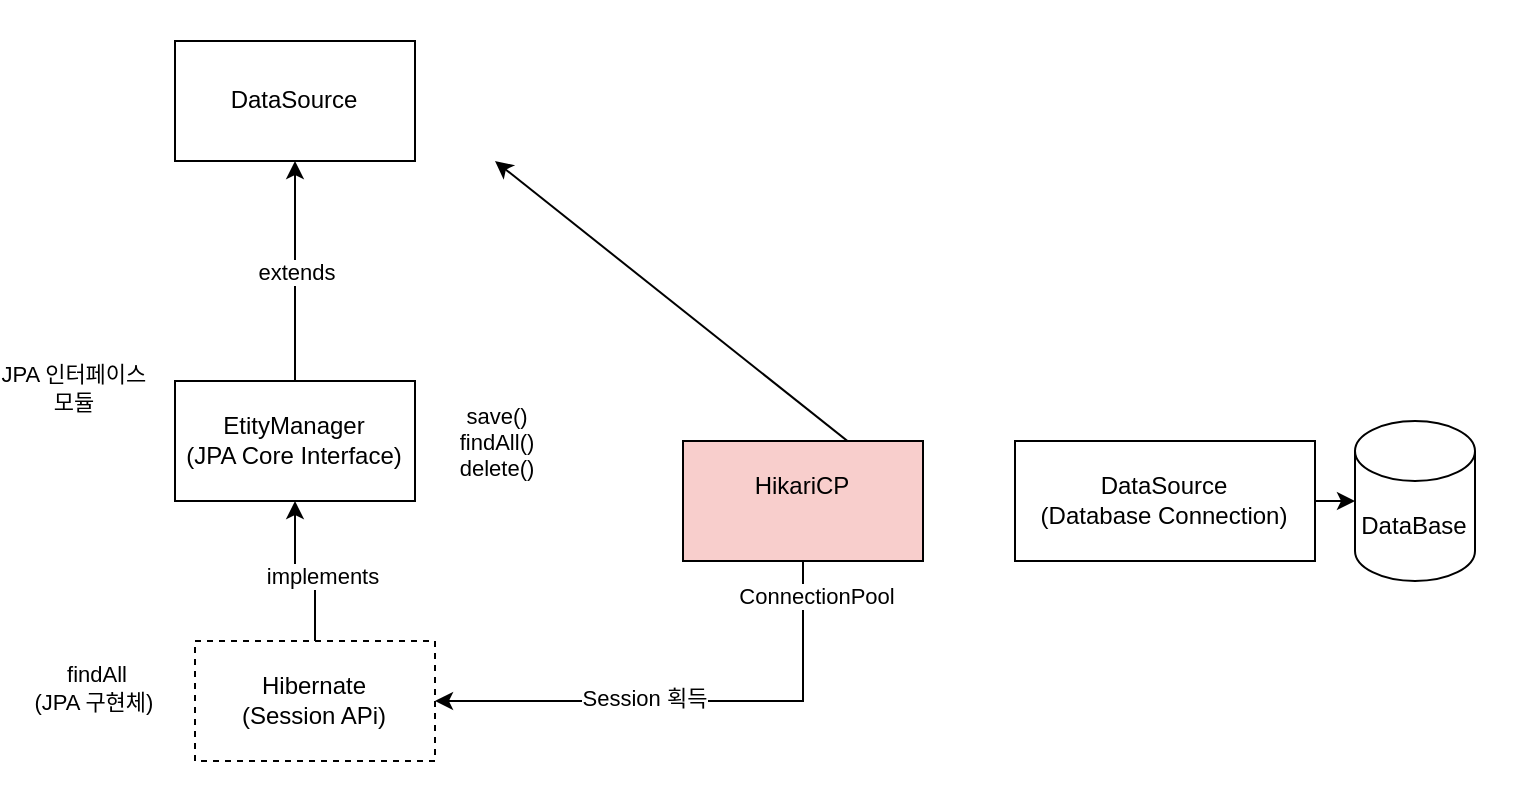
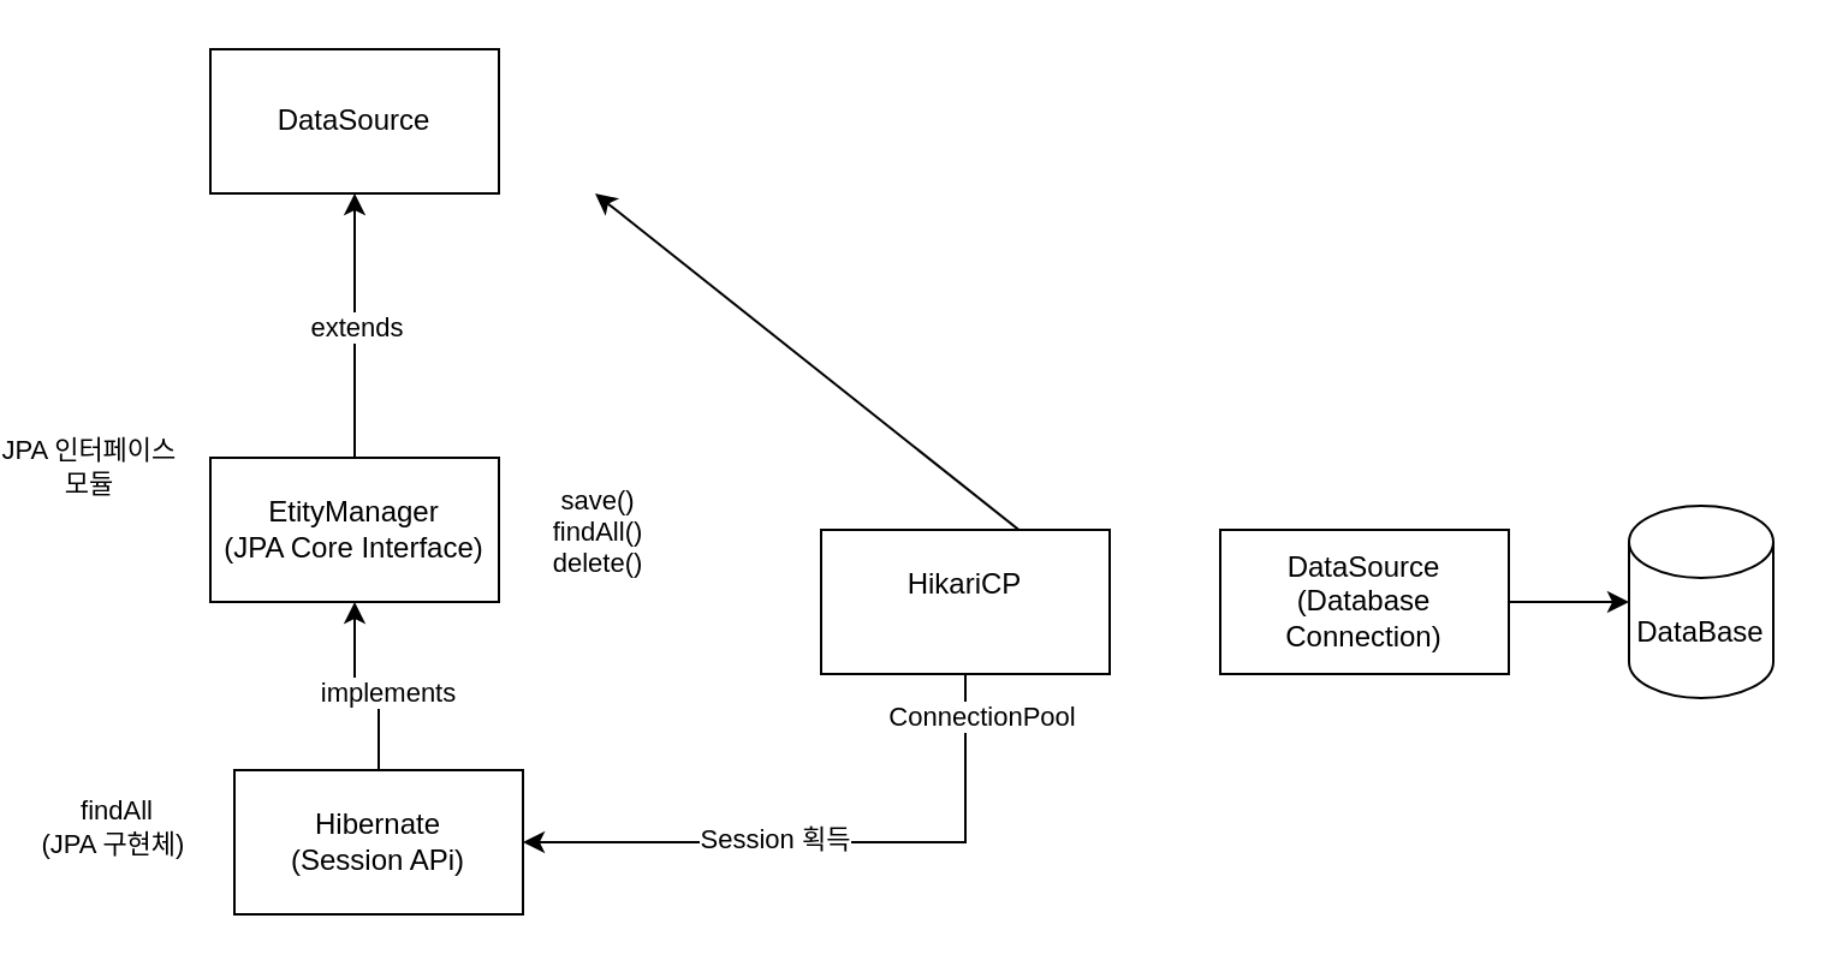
  <mxCell id="0" />
  <mxCell id="1" parent="0" />
  <mxCell id="2" value="DataBase" style="shape=cylinder3;whiteSpace=wrap;html=1;boundedLbl=1;backgroundOutline=1;size=15;" vertex="1" parent="1"><mxGeometry x="610" y="210" width="60" height="80" as="geometry" /></mxCell>
  <mxCell id="3" value="DataSource" style="rounded=0;whiteSpace=wrap;html=1;" vertex="1" parent="1"><mxGeometry x="20" y="20" width="120" height="60" as="geometry" /></mxCell>
  <mxCell id="4" value="EtityManager&lt;div&gt;(JPA Core Interface&lt;span style=&quot;background-color: initial;&quot;&gt;)&lt;/span&gt;&lt;/div&gt;" style="rounded=0;whiteSpace=wrap;html=1;" vertex="1" parent="1"><mxGeometry x="20" y="190" width="120" height="60" as="geometry" /></mxCell>
  <mxCell id="5" value="" style="endArrow=classic;html=1;rounded=0;" edge="1" parent="1" source="4" target="3"><mxGeometry relative="1" as="geometry"><mxPoint x="280" y="320" as="sourcePoint" /><mxPoint x="380" y="320" as="targetPoint" /></mxGeometry></mxCell>
  <mxCell id="6" value="extends" style="edgeLabel;resizable=0;html=1;;align=center;verticalAlign=middle;" connectable="0" vertex="1" parent="5"><mxGeometry relative="1" as="geometry" /></mxCell>
  <mxCell id="7" style="edgeStyle=orthogonalEdgeStyle;rounded=0;orthogonalLoop=1;jettySize=auto;html=1;exitX=0.5;exitY=0;exitDx=0;exitDy=0;entryX=0.5;entryY=1;entryDx=0;entryDy=0;" edge="1" parent="1" source="9" target="4"><mxGeometry relative="1" as="geometry" /></mxCell>
  <mxCell id="8" value="implements" style="edgeLabel;html=1;align=center;verticalAlign=middle;resizable=0;points=[];" vertex="1" connectable="0" parent="7"><mxGeometry x="-0.175" y="-3" relative="1" as="geometry"><mxPoint as="offset" /></mxGeometry></mxCell>
- <mxCell id="9" value="Hibernate&lt;div&gt;(Session APi)&lt;/div&gt;" style="rounded=0;whiteSpace=wrap;html=1;dashed=1;" vertex="1" parent="1"><mxGeometry x="30" y="320" width="120" height="60" as="geometry" /></mxCell>
+ <mxCell id="9" value="Hibernate&lt;div&gt;(Session APi)&lt;/div&gt;" style="rounded=0;whiteSpace=wrap;html=1;" vertex="1" parent="1"><mxGeometry x="30" y="320" width="120" height="60" as="geometry" /></mxCell>
  <mxCell id="10" value="save()&lt;div&gt;findAll()&lt;/div&gt;&lt;div&gt;delete()&lt;/div&gt;" style="edgeLabel;html=1;align=center;verticalAlign=middle;resizable=0;points=[];" vertex="1" connectable="0" parent="1"><mxGeometry x="180" y="220" as="geometry" /></mxCell>
  <mxCell id="11" value="findAll&lt;div&gt;(JPA 구현체)&amp;nbsp;&lt;/div&gt;" style="edgeLabel;html=1;align=center;verticalAlign=middle;resizable=0;points=[];" vertex="1" connectable="0" parent="1"><mxGeometry x="190" y="230" as="geometry"><mxPoint x="-210" y="113" as="offset" /></mxGeometry></mxCell>
  <mxCell id="12" value="JPA 인터페이스&amp;nbsp;&lt;div&gt;모듈&amp;nbsp;&lt;/div&gt;" style="edgeLabel;html=1;align=center;verticalAlign=middle;resizable=0;points=[];" vertex="1" connectable="0" parent="1"><mxGeometry x="180" y="80" as="geometry"><mxPoint x="-210" y="113" as="offset" /></mxGeometry></mxCell>
- <mxCell id="13" value="DataSource&lt;div&gt;(Database Connection)&lt;/div&gt;" style="rounded=0;whiteSpace=wrap;html=1;" vertex="1" parent="1"><mxGeometry x="440" y="220" width="150" height="60" as="geometry" /></mxCell>
+ <mxCell id="13" value="DataSource&lt;div&gt;(Database Connection)&lt;/div&gt;" style="rounded=0;whiteSpace=wrap;html=1;" vertex="1" parent="1"><mxGeometry x="440" y="220" width="120" height="60" as="geometry" /></mxCell>
  <mxCell id="14" style="edgeStyle=orthogonalEdgeStyle;rounded=0;orthogonalLoop=1;jettySize=auto;html=1;exitX=1;exitY=0.5;exitDx=0;exitDy=0;" edge="1" parent="1" source="17" target="12"><mxGeometry relative="1" as="geometry" /></mxCell>
  <mxCell id="15" style="edgeStyle=orthogonalEdgeStyle;rounded=0;orthogonalLoop=1;jettySize=auto;html=1;exitX=0.5;exitY=1;exitDx=0;exitDy=0;entryX=1;entryY=0.5;entryDx=0;entryDy=0;" edge="1" parent="1" source="17" target="9"><mxGeometry relative="1" as="geometry" /></mxCell>
  <mxCell id="16" value="Session 획득" style="edgeLabel;html=1;align=center;verticalAlign=middle;resizable=0;points=[];" vertex="1" connectable="0" parent="15"><mxGeometry x="0.181" y="-2" relative="1" as="geometry"><mxPoint as="offset" /></mxGeometry></mxCell>
- <mxCell id="17" value="HikariCP&lt;div&gt;&lt;br&gt;&lt;/div&gt;" style="rounded=0;whiteSpace=wrap;html=1;fillColor=#f8cecc;" vertex="1" parent="1"><mxGeometry x="274" y="220" width="120" height="60" as="geometry" /></mxCell>
+ <mxCell id="17" value="HikariCP&lt;div&gt;&lt;br&gt;&lt;/div&gt;" style="rounded=0;whiteSpace=wrap;html=1;" vertex="1" parent="1"><mxGeometry x="274" y="220" width="120" height="60" as="geometry" /></mxCell>
  <mxCell id="18" value="ConnectionPool" style="edgeLabel;html=1;align=center;verticalAlign=middle;resizable=0;points=[];" vertex="1" connectable="0" parent="1"><mxGeometry x="340" y="297" as="geometry" /></mxCell>
  <mxCell id="19" style="edgeStyle=orthogonalEdgeStyle;rounded=0;orthogonalLoop=1;jettySize=auto;html=1;exitX=1;exitY=0.5;exitDx=0;exitDy=0;entryX=0;entryY=0.5;entryDx=0;entryDy=0;entryPerimeter=0;" edge="1" parent="1" source="13" target="2"><mxGeometry relative="1" as="geometry" /></mxCell>
